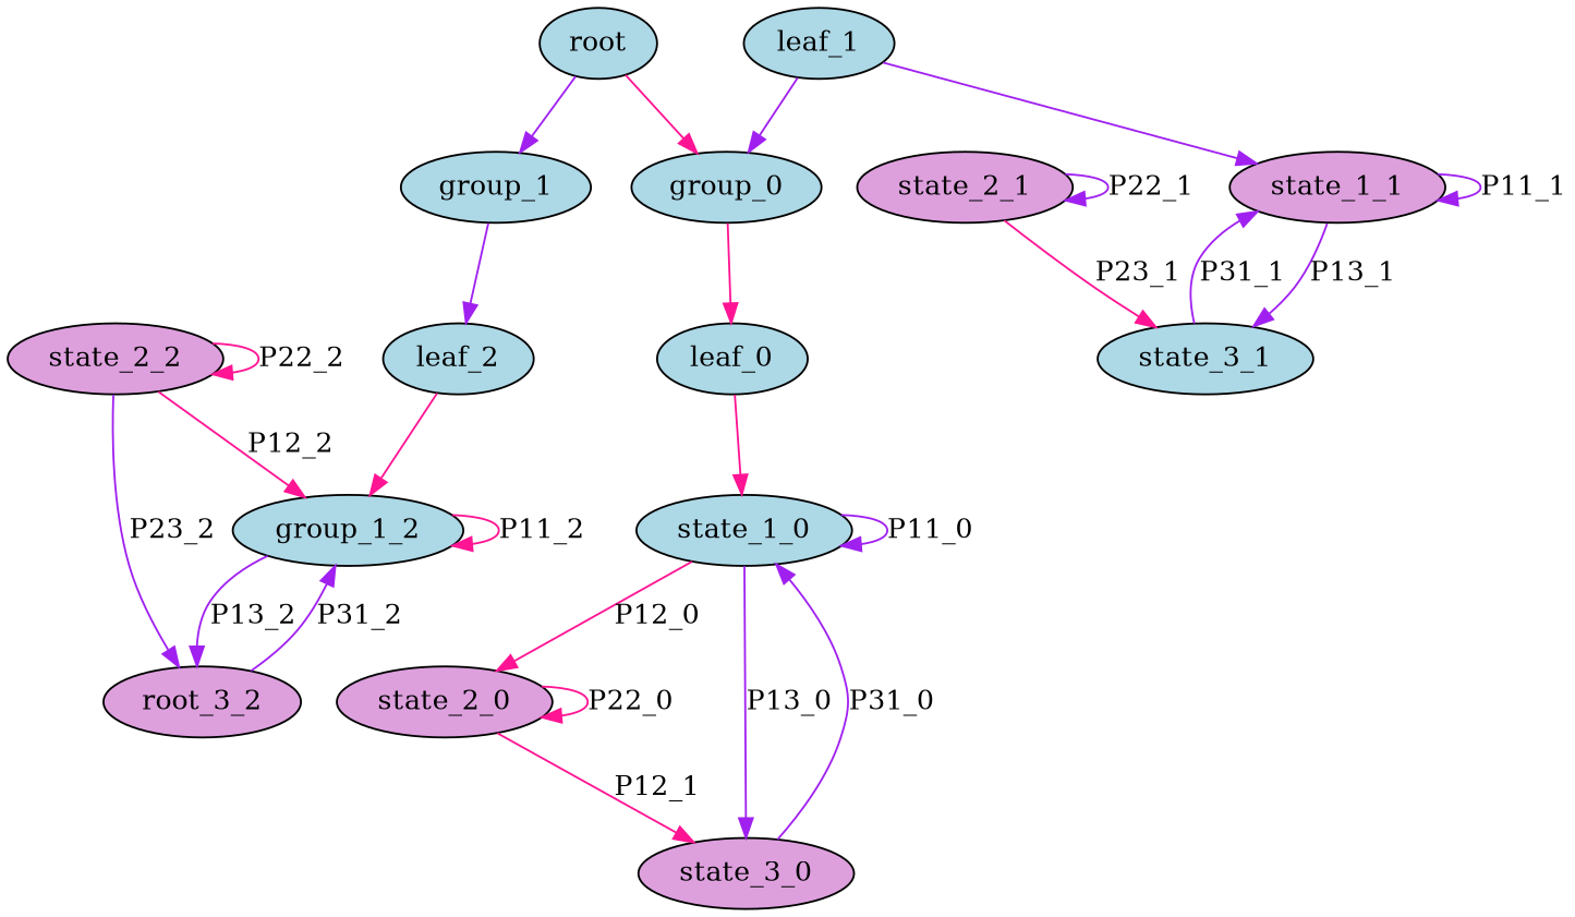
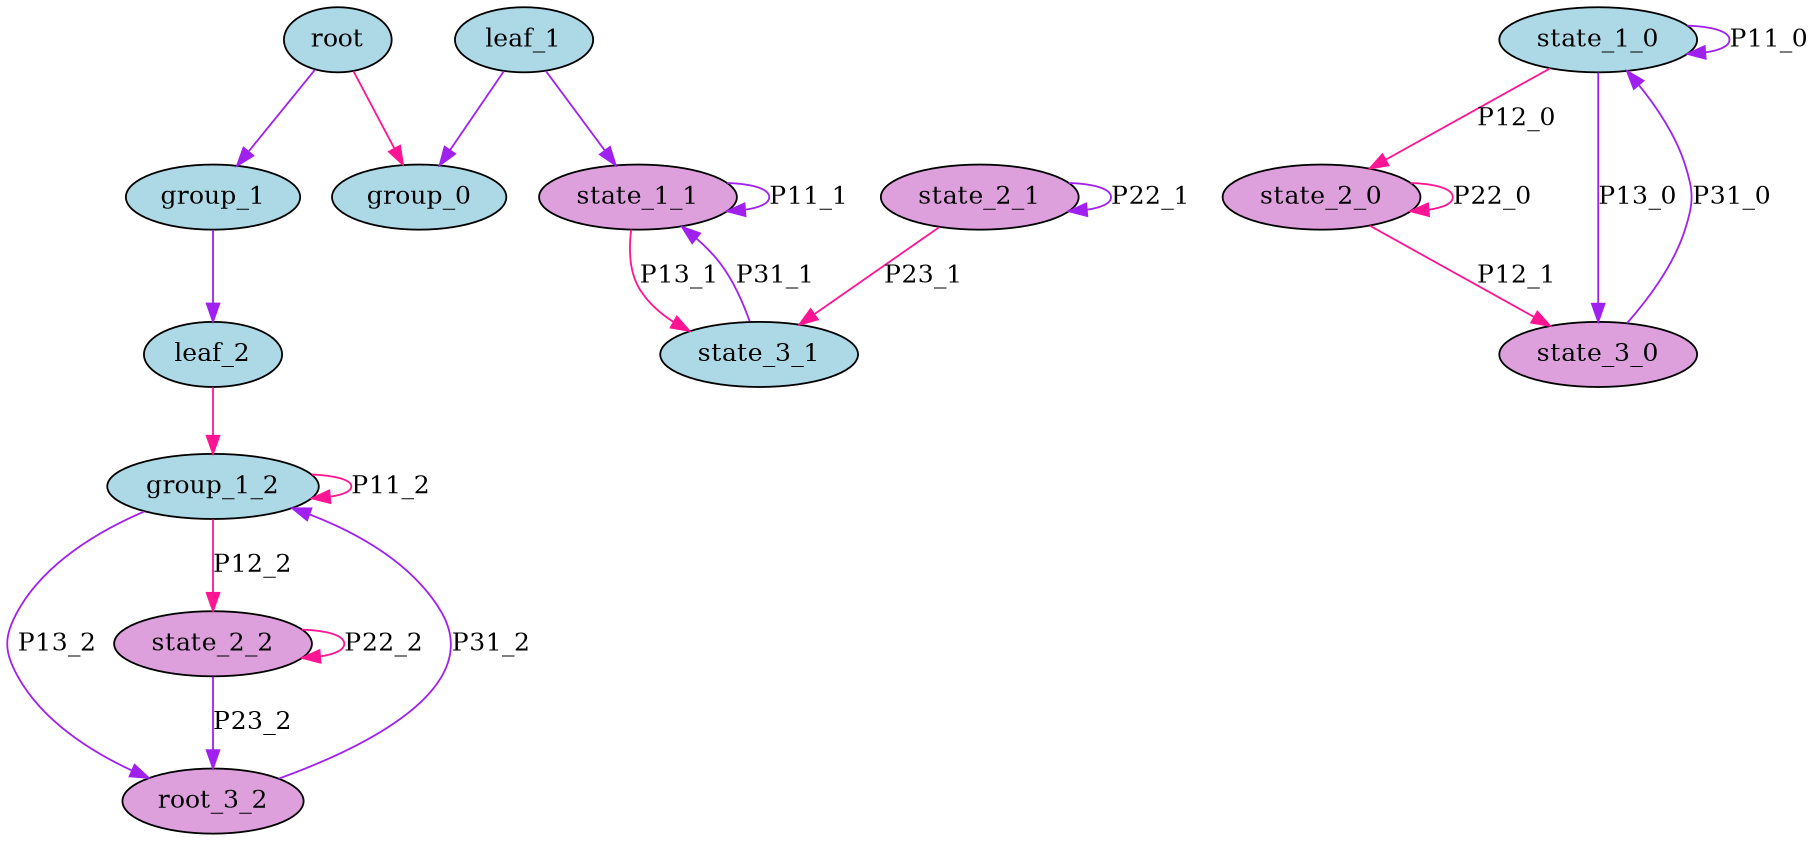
  digraph {
    node [fillcolor=lightblue style=filled]
    edge [color=purple]
    n1 [label=group_1_2]
    state_2_2 [fillcolor=plum]
    n3 [fillcolor=plum label=root_3_2]
    state_1_0
    state_2_0 [fillcolor=plum]
    state_3_0 [fillcolor=plum]
    state_1_1 [fillcolor=plum]
    state_2_1 [fillcolor=plum]
    state_3_1
    root
    group_0
    group_1
-   leaf_0
    leaf_2
    leaf_1
    subgraph sub_1 {
      n1
      state_2_2
      n3
    }
    subgraph sub_2 {
      state_1_0
      state_2_0
      state_3_0
    }
    subgraph sub_3 {
      state_1_1
      state_2_1
      state_3_1
    }
    n1 -> n1 [color=deeppink label=P11_2]
-   state_2_2 -> n1 [color=deeppink label=P12_2]
+   n1 -> state_2_2 [color=deeppink label=P12_2]
    n1 -> n3 [label=P13_2]
    state_2_2 -> state_2_2 [color=deeppink label=P22_2]
    state_2_2 -> n3 [label=P23_2]
    n3 -> n1 [label=P31_2]
    state_1_0 -> state_1_0 [label=P11_0]
    state_1_0 -> state_2_0 [color=deeppink label=P12_0]
    state_1_0 -> state_3_0 [label=P13_0]
    state_2_0 -> state_2_0 [color=deeppink label=P22_0]
    state_2_0 -> state_3_0 [color=deeppink label=P12_1]
    state_3_0 -> state_1_0 [label=P31_0]
    state_1_1 -> state_1_1 [label=P11_1]
-   state_1_1 -> state_3_1 [label=P13_1]
+   state_1_1 -> state_3_1 [color=deeppink label=P13_1]
    state_2_1 -> state_2_1 [label=P22_1]
    state_2_1 -> state_3_1 [color=deeppink label=P23_1]
    state_3_1 -> state_1_1 [label=P31_1]
    root -> group_0 [color=deeppink]
    root -> group_1
-   group_0 -> leaf_0 [color=deeppink]
    group_1 -> leaf_2
-   leaf_0 -> state_1_0 [color=deeppink]
    leaf_2 -> n1 [color=deeppink]
    leaf_1 -> state_1_1
    leaf_1 -> group_0
  }
